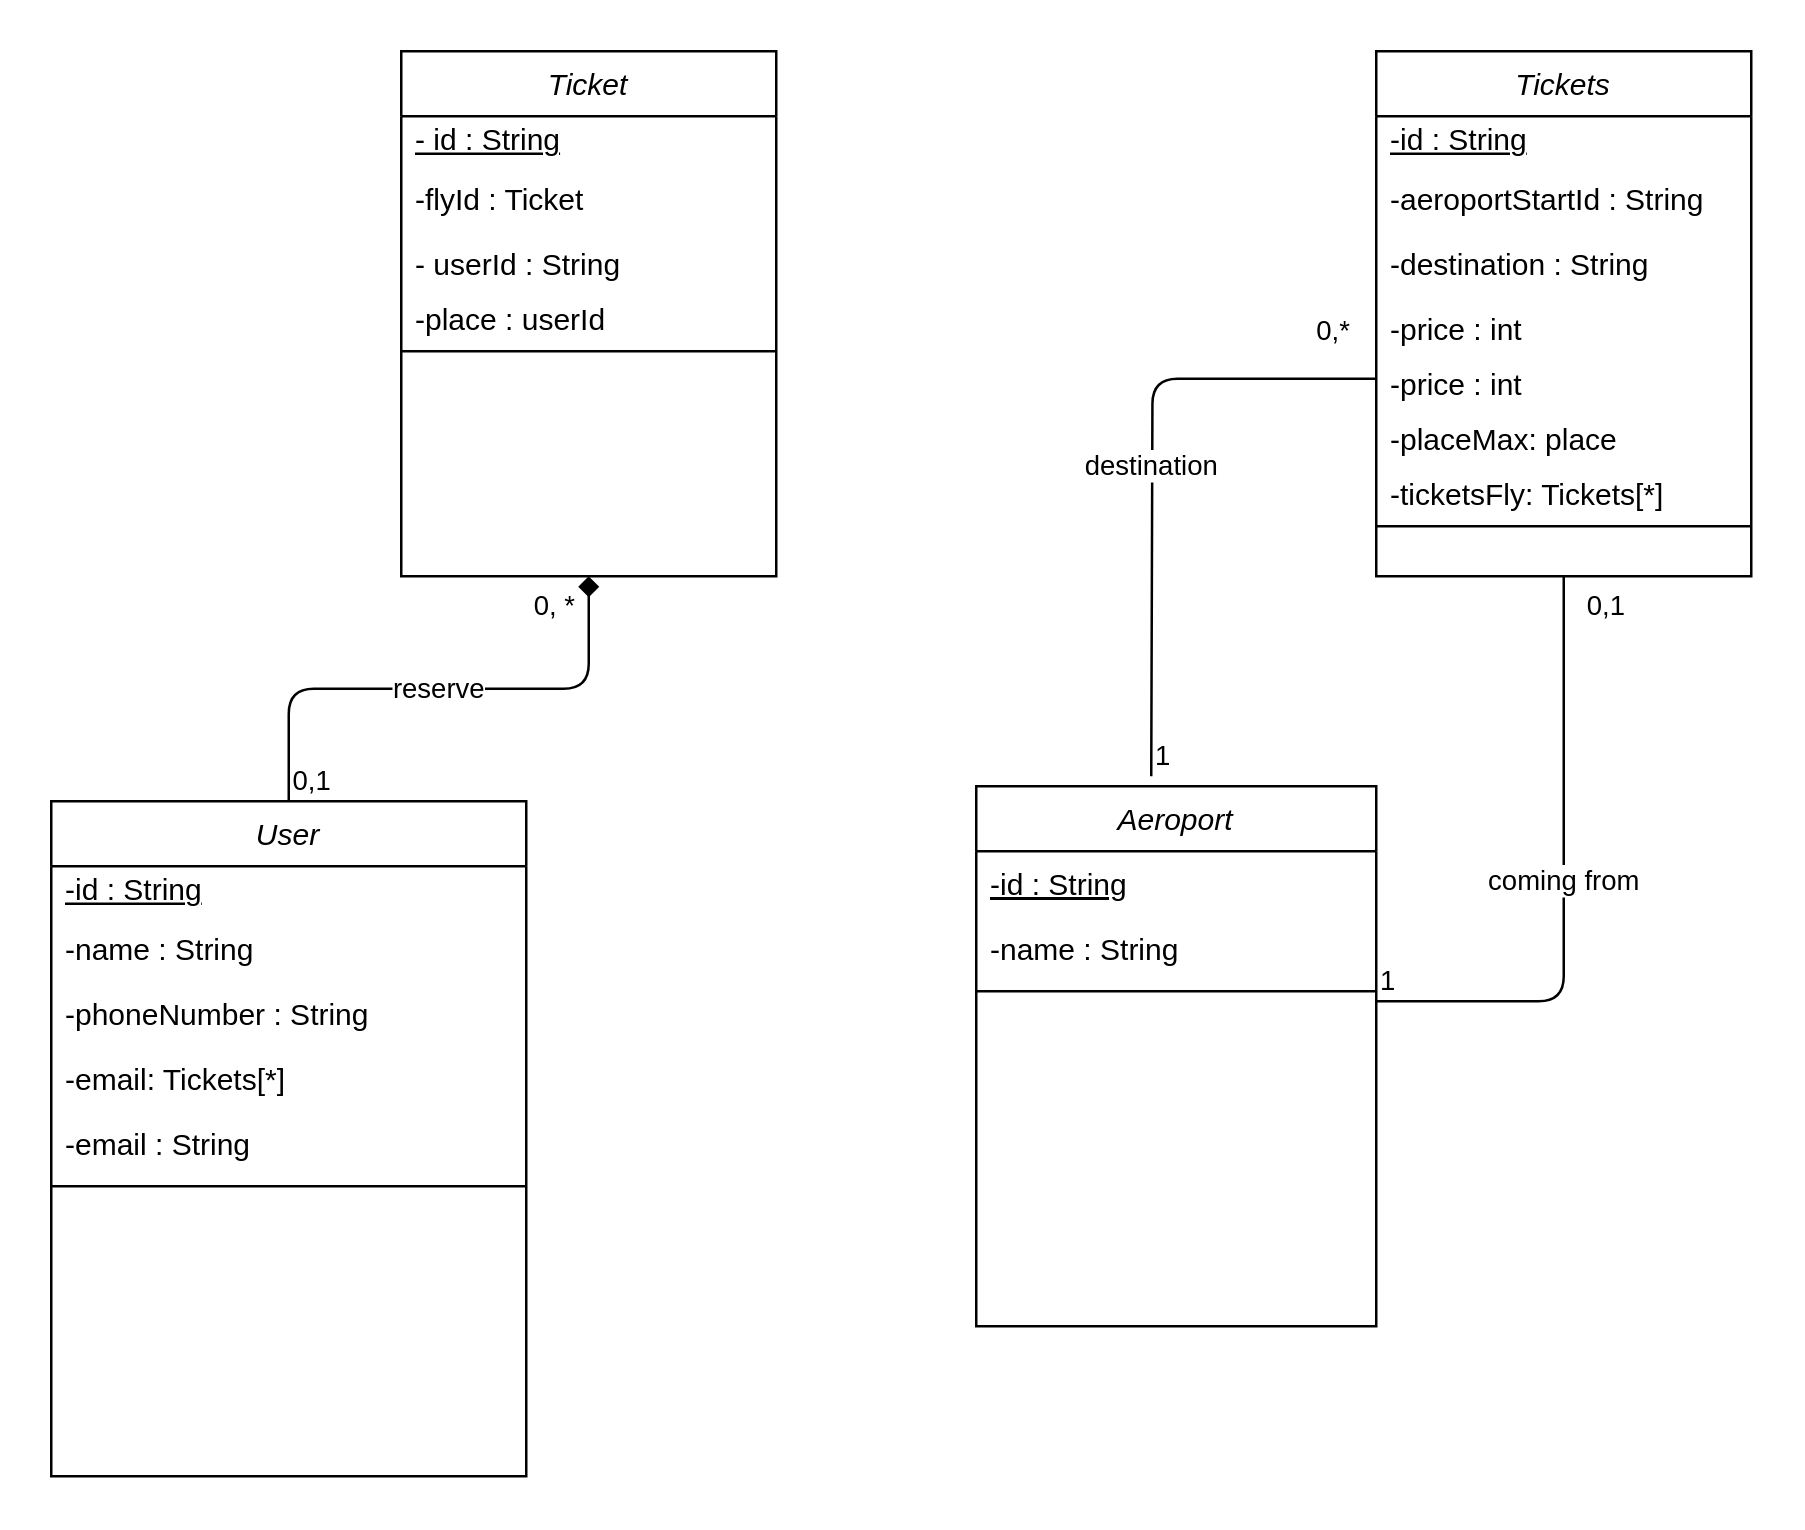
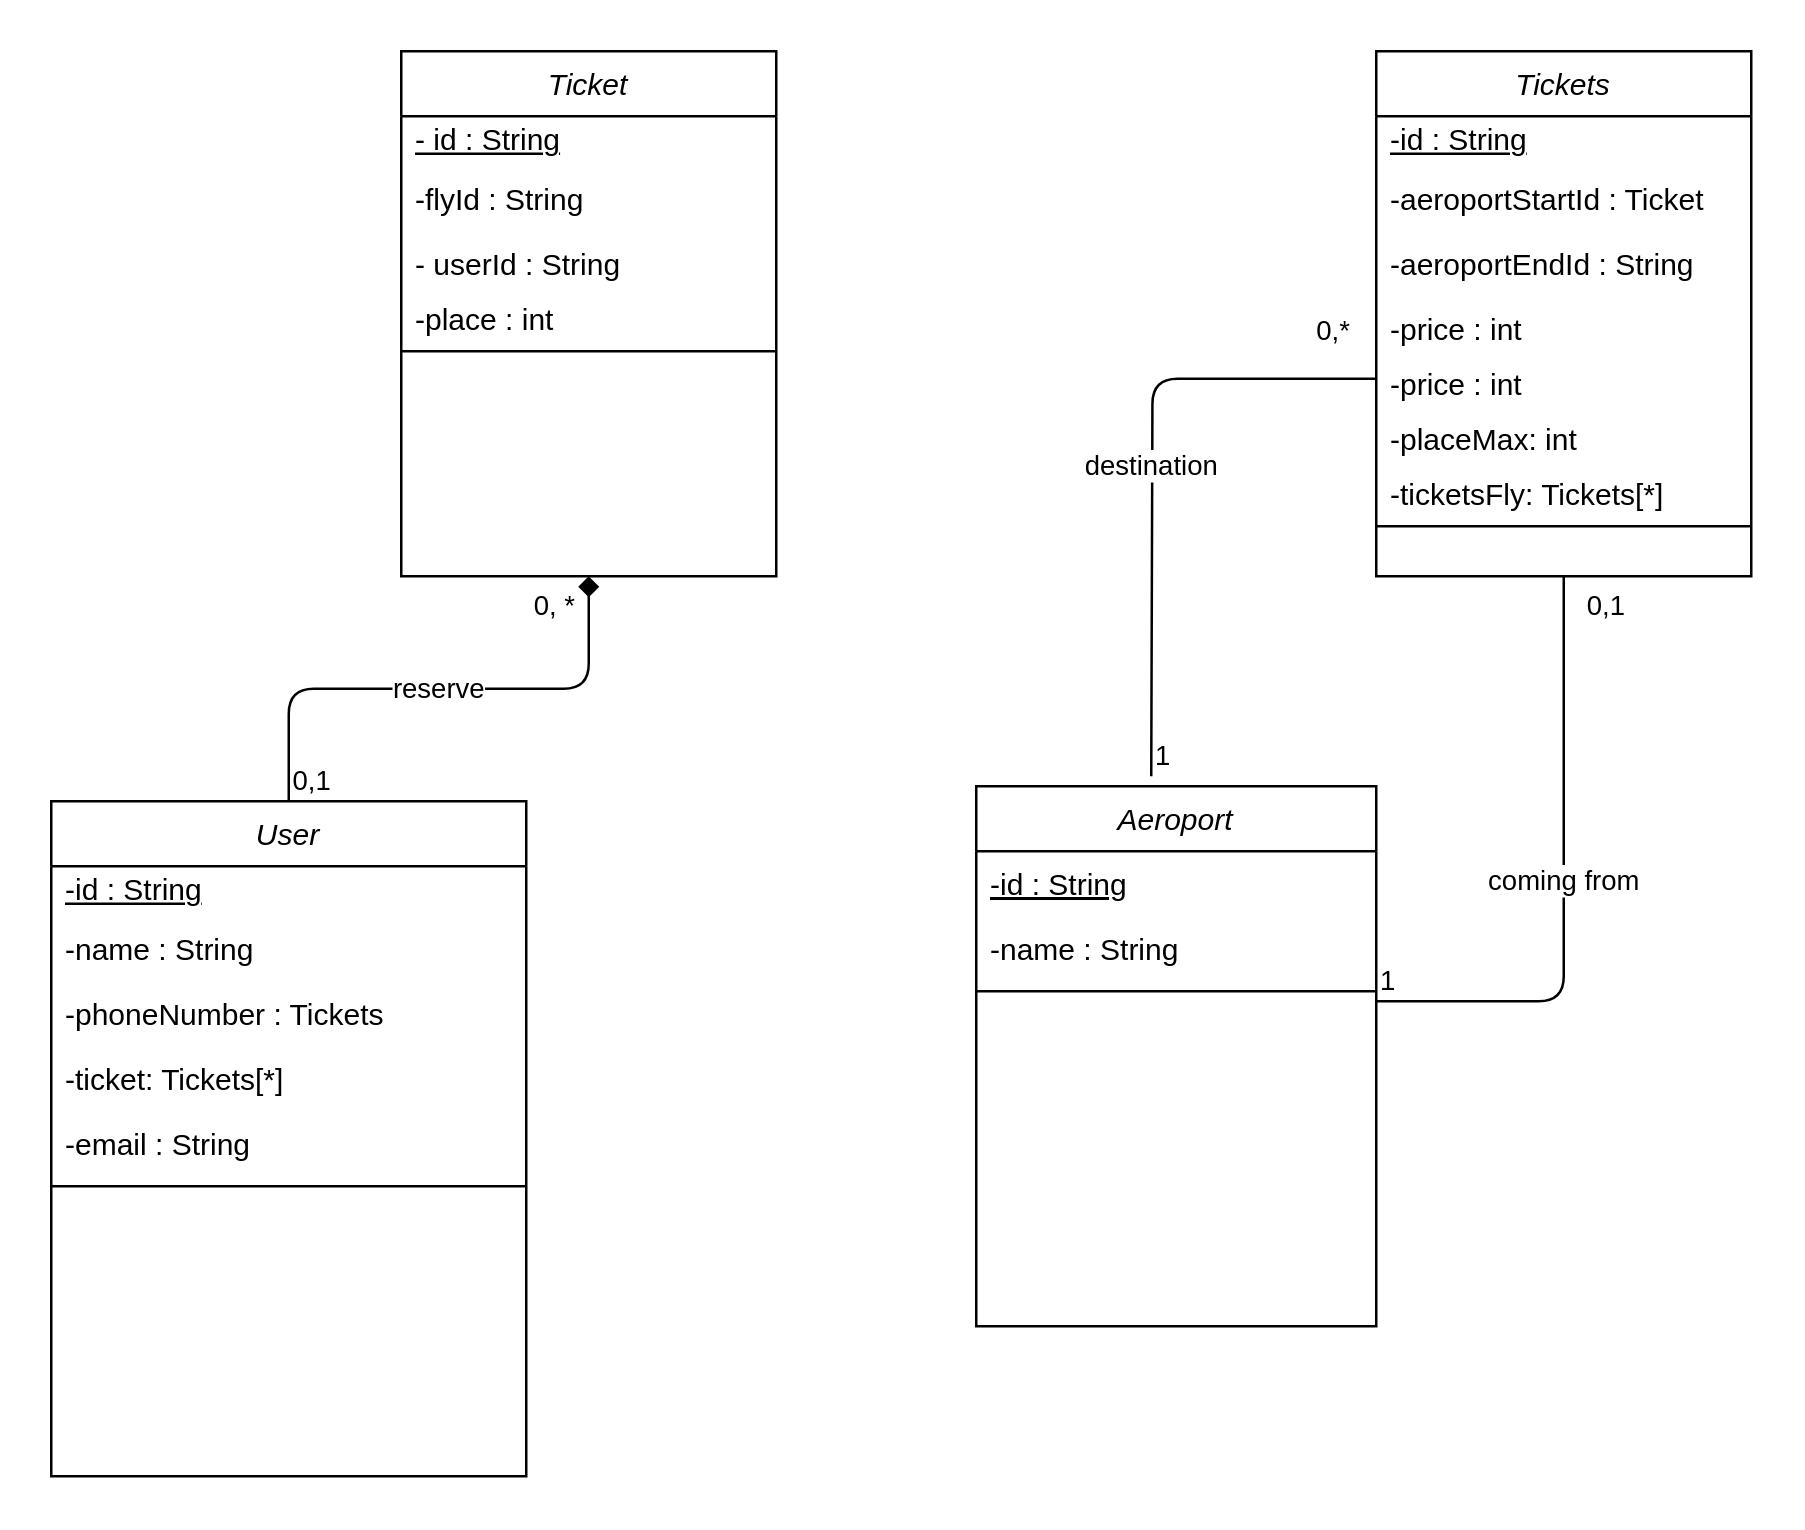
  <mxCell id="0" />
  <mxCell id="1" parent="0" />
  <mxCell id="2" value="User" style="swimlane;fontStyle=2;align=center;verticalAlign=top;childLayout=stackLayout;horizontal=1;startSize=26;horizontalStack=0;resizeParent=1;resizeLast=0;collapsible=1;marginBottom=0;rounded=0;shadow=0;strokeWidth=1;" parent="1" vertex="1"><mxGeometry x="20" y="320" width="190" height="270" as="geometry"><mxRectangle x="230" y="140" width="160" height="26" as="alternateBounds" /></mxGeometry></mxCell>
  <mxCell id="3" value="-id : String" style="rounded=0;whiteSpace=wrap;html=1;strokeColor=none;align=left;fillColor=none;spacingRight=4;spacingLeft=4;fontStyle=4" vertex="1" parent="2"><mxGeometry y="26" width="190" height="20" as="geometry" /></mxCell>
  <mxCell id="4" value="-name : String" style="text;align=left;verticalAlign=top;spacingLeft=4;spacingRight=4;overflow=hidden;rotatable=0;points=[[0,0.5],[1,0.5]];portConstraint=eastwest;" parent="2" vertex="1"><mxGeometry y="46" width="190" height="26" as="geometry" /></mxCell>
- <mxCell id="5" value="-phoneNumber : String" style="text;align=left;verticalAlign=top;spacingLeft=4;spacingRight=4;overflow=hidden;rotatable=0;points=[[0,0.5],[1,0.5]];portConstraint=eastwest;rounded=0;shadow=0;html=0;" parent="2" vertex="1"><mxGeometry y="72" width="190" height="26" as="geometry" /></mxCell>
- <mxCell id="6" value="-email: Tickets[*]" style="text;align=left;verticalAlign=top;spacingLeft=4;spacingRight=4;overflow=hidden;rotatable=0;points=[[0,0.5],[1,0.5]];portConstraint=eastwest;rounded=0;shadow=0;html=0;" vertex="1" parent="2"><mxGeometry y="98" width="190" height="26" as="geometry" /></mxCell>
+ <mxCell id="5" value="-phoneNumber : Tickets" style="text;align=left;verticalAlign=top;spacingLeft=4;spacingRight=4;overflow=hidden;rotatable=0;points=[[0,0.5],[1,0.5]];portConstraint=eastwest;rounded=0;shadow=0;html=0;" parent="2" vertex="1"><mxGeometry y="72" width="190" height="26" as="geometry" /></mxCell>
+ <mxCell id="6" value="-ticket: Tickets[*]" style="text;align=left;verticalAlign=top;spacingLeft=4;spacingRight=4;overflow=hidden;rotatable=0;points=[[0,0.5],[1,0.5]];portConstraint=eastwest;rounded=0;shadow=0;html=0;" vertex="1" parent="2"><mxGeometry y="98" width="190" height="26" as="geometry" /></mxCell>
  <mxCell id="7" value="-email : String" style="text;align=left;verticalAlign=top;spacingLeft=4;spacingRight=4;overflow=hidden;rotatable=0;points=[[0,0.5],[1,0.5]];portConstraint=eastwest;rounded=0;shadow=0;html=0;" parent="2" vertex="1"><mxGeometry y="124" width="190" height="26" as="geometry" /></mxCell>
  <mxCell id="8" value="" style="line;html=1;strokeWidth=1;align=left;verticalAlign=middle;spacingTop=-1;spacingLeft=3;spacingRight=3;rotatable=0;labelPosition=right;points=[];portConstraint=eastwest;" parent="2" vertex="1"><mxGeometry y="150" width="190" height="8" as="geometry" /></mxCell>
  <mxCell id="9" value="Ticket" style="swimlane;fontStyle=2;align=center;verticalAlign=top;childLayout=stackLayout;horizontal=1;startSize=26;horizontalStack=0;resizeParent=1;resizeLast=0;collapsible=1;marginBottom=0;rounded=0;shadow=0;strokeWidth=1;" parent="1" vertex="1"><mxGeometry x="160" y="20" width="150" height="210" as="geometry"><mxRectangle x="130" y="380" width="160" height="26" as="alternateBounds" /></mxGeometry></mxCell>
  <mxCell id="10" value="- id : String" style="rounded=0;whiteSpace=wrap;html=1;strokeColor=none;align=left;fillColor=none;spacingRight=4;spacingLeft=4;fontStyle=4" vertex="1" parent="9"><mxGeometry y="26" width="150" height="20" as="geometry" /></mxCell>
- <mxCell id="11" value="-flyId : Ticket" style="text;align=left;verticalAlign=top;spacingLeft=4;spacingRight=4;overflow=hidden;rotatable=0;points=[[0,0.5],[1,0.5]];portConstraint=eastwest;" parent="9" vertex="1"><mxGeometry y="46" width="150" height="26" as="geometry" /></mxCell>
+ <mxCell id="11" value="-flyId : String" style="text;align=left;verticalAlign=top;spacingLeft=4;spacingRight=4;overflow=hidden;rotatable=0;points=[[0,0.5],[1,0.5]];portConstraint=eastwest;" parent="9" vertex="1"><mxGeometry y="46" width="150" height="26" as="geometry" /></mxCell>
  <mxCell id="12" value="- userId : String" style="text;align=left;verticalAlign=top;spacingLeft=4;spacingRight=4;overflow=hidden;rotatable=0;points=[[0,0.5],[1,0.5]];portConstraint=eastwest;fontStyle=0" vertex="1" parent="9"><mxGeometry y="72" width="150" height="22" as="geometry" /></mxCell>
- <mxCell id="13" value="-place : userId" style="text;align=left;verticalAlign=top;spacingLeft=4;spacingRight=4;overflow=hidden;rotatable=0;points=[[0,0.5],[1,0.5]];portConstraint=eastwest;fontStyle=0" parent="9" vertex="1"><mxGeometry y="94" width="150" height="22" as="geometry" /></mxCell>
+ <mxCell id="13" value="-place : int" style="text;align=left;verticalAlign=top;spacingLeft=4;spacingRight=4;overflow=hidden;rotatable=0;points=[[0,0.5],[1,0.5]];portConstraint=eastwest;fontStyle=0" parent="9" vertex="1"><mxGeometry y="94" width="150" height="22" as="geometry" /></mxCell>
  <mxCell id="14" value="" style="line;html=1;strokeWidth=1;align=left;verticalAlign=middle;spacingTop=-1;spacingLeft=3;spacingRight=3;rotatable=0;labelPosition=right;points=[];portConstraint=eastwest;" vertex="1" parent="9"><mxGeometry y="116" width="150" height="8" as="geometry" /></mxCell>
  <mxCell id="15" value="Aeroport" style="swimlane;fontStyle=2;align=center;verticalAlign=top;childLayout=stackLayout;horizontal=1;startSize=26;horizontalStack=0;resizeParent=1;resizeLast=0;collapsible=1;marginBottom=0;rounded=0;shadow=0;strokeWidth=1;" parent="1" vertex="1"><mxGeometry x="390" y="314" width="160" height="216" as="geometry"><mxRectangle x="550" y="140" width="160" height="26" as="alternateBounds" /></mxGeometry></mxCell>
  <mxCell id="16" value="-id : String" style="text;align=left;verticalAlign=top;spacingLeft=4;spacingRight=4;overflow=hidden;rotatable=0;points=[[0,0.5],[1,0.5]];portConstraint=eastwest;fontStyle=4" parent="15" vertex="1"><mxGeometry y="26" width="160" height="26" as="geometry" /></mxCell>
  <mxCell id="17" value="-name : String" style="text;align=left;verticalAlign=top;spacingLeft=4;spacingRight=4;overflow=hidden;rotatable=0;points=[[0,0.5],[1,0.5]];portConstraint=eastwest;rounded=0;shadow=0;html=0;" parent="15" vertex="1"><mxGeometry y="52" width="160" height="26" as="geometry" /></mxCell>
  <mxCell id="18" value="" style="line;html=1;strokeWidth=1;align=left;verticalAlign=middle;spacingTop=-1;spacingLeft=3;spacingRight=3;rotatable=0;labelPosition=right;points=[];portConstraint=eastwest;" parent="15" vertex="1"><mxGeometry y="78" width="160" height="8" as="geometry" /></mxCell>
  <mxCell id="19" value="Tickets" style="swimlane;fontStyle=2;align=center;verticalAlign=top;childLayout=stackLayout;horizontal=1;startSize=26;horizontalStack=0;resizeParent=1;resizeLast=0;collapsible=1;marginBottom=0;rounded=0;shadow=0;strokeWidth=1;" vertex="1" parent="1"><mxGeometry x="550" y="20" width="150" height="210" as="geometry"><mxRectangle x="130" y="380" width="160" height="26" as="alternateBounds" /></mxGeometry></mxCell>
  <mxCell id="20" value="-id : String" style="rounded=0;whiteSpace=wrap;html=1;strokeColor=none;align=left;fillColor=none;spacingRight=4;spacingLeft=4;fontStyle=4" vertex="1" parent="19"><mxGeometry y="26" width="150" height="20" as="geometry" /></mxCell>
- <mxCell id="21" value="-aeroportStartId : String" style="text;align=left;verticalAlign=top;spacingLeft=4;spacingRight=4;overflow=hidden;rotatable=0;points=[[0,0.5],[1,0.5]];portConstraint=eastwest;" vertex="1" parent="19"><mxGeometry y="46" width="150" height="26" as="geometry" /></mxCell>
- <mxCell id="22" value="-destination : String&#10;" style="text;align=left;verticalAlign=top;spacingLeft=4;spacingRight=4;overflow=hidden;rotatable=0;points=[[0,0.5],[1,0.5]];portConstraint=eastwest;rounded=0;shadow=0;html=0;" vertex="1" parent="19"><mxGeometry y="72" width="150" height="26" as="geometry" /></mxCell>
+ <mxCell id="21" value="-aeroportStartId : Ticket" style="text;align=left;verticalAlign=top;spacingLeft=4;spacingRight=4;overflow=hidden;rotatable=0;points=[[0,0.5],[1,0.5]];portConstraint=eastwest;" vertex="1" parent="19"><mxGeometry y="46" width="150" height="26" as="geometry" /></mxCell>
+ <mxCell id="22" value="-aeroportEndId : String&#10;" style="text;align=left;verticalAlign=top;spacingLeft=4;spacingRight=4;overflow=hidden;rotatable=0;points=[[0,0.5],[1,0.5]];portConstraint=eastwest;rounded=0;shadow=0;html=0;" vertex="1" parent="19"><mxGeometry y="72" width="150" height="26" as="geometry" /></mxCell>
  <mxCell id="23" value="-price : int" style="text;align=left;verticalAlign=top;spacingLeft=4;spacingRight=4;overflow=hidden;rotatable=0;points=[[0,0.5],[1,0.5]];portConstraint=eastwest;fontStyle=0" vertex="1" parent="19"><mxGeometry y="98" width="150" height="22" as="geometry" /></mxCell>
  <mxCell id="24" value="-price : int" style="text;align=left;verticalAlign=top;spacingLeft=4;spacingRight=4;overflow=hidden;rotatable=0;points=[[0,0.5],[1,0.5]];portConstraint=eastwest;fontStyle=0" vertex="1" parent="19"><mxGeometry y="120" width="150" height="22" as="geometry" /></mxCell>
- <mxCell id="25" value="-placeMax: place" style="text;align=left;verticalAlign=top;spacingLeft=4;spacingRight=4;overflow=hidden;rotatable=0;points=[[0,0.5],[1,0.5]];portConstraint=eastwest;fontStyle=0" vertex="1" parent="19"><mxGeometry y="142" width="150" height="22" as="geometry" /></mxCell>
+ <mxCell id="25" value="-placeMax: int" style="text;align=left;verticalAlign=top;spacingLeft=4;spacingRight=4;overflow=hidden;rotatable=0;points=[[0,0.5],[1,0.5]];portConstraint=eastwest;fontStyle=0" vertex="1" parent="19"><mxGeometry y="142" width="150" height="22" as="geometry" /></mxCell>
  <mxCell id="26" value="-ticketsFly: Tickets[*]" style="text;align=left;verticalAlign=top;spacingLeft=4;spacingRight=4;overflow=hidden;rotatable=0;points=[[0,0.5],[1,0.5]];portConstraint=eastwest;fontStyle=0" vertex="1" parent="19"><mxGeometry y="164" width="150" height="22" as="geometry" /></mxCell>
  <mxCell id="27" value="" style="line;html=1;strokeWidth=1;align=left;verticalAlign=middle;spacingTop=-1;spacingLeft=3;spacingRight=3;rotatable=0;labelPosition=right;points=[];portConstraint=eastwest;" vertex="1" parent="19"><mxGeometry y="186" width="150" height="8" as="geometry" /></mxCell>
  <mxCell id="28" value="reserve" style="endArrow=diamond;html=1;edgeStyle=orthogonalEdgeStyle;exitX=0.5;exitY=0;exitDx=0;exitDy=0;entryX=0.5;entryY=1;entryDx=0;entryDy=0;" edge="1" parent="1" source="2" target="9"><mxGeometry relative="1" as="geometry"><mxPoint x="400" y="270" as="sourcePoint" /><mxPoint x="560" y="270" as="targetPoint" /></mxGeometry></mxCell>
  <mxCell id="29" value="0,1" style="edgeLabel;resizable=0;html=1;align=left;verticalAlign=bottom;" connectable="0" vertex="1" parent="28"><mxGeometry x="-1" relative="1" as="geometry" /></mxCell>
  <mxCell id="30" value="0, *" style="edgeLabel;resizable=0;html=1;align=right;verticalAlign=bottom;" connectable="0" vertex="1" parent="28"><mxGeometry x="1" relative="1" as="geometry"><mxPoint x="-5" y="20" as="offset" /></mxGeometry></mxCell>
  <mxCell id="31" value="destination" style="endArrow=none;html=1;edgeStyle=orthogonalEdgeStyle;entryX=0;entryY=0.5;entryDx=0;entryDy=0;" edge="1" parent="1" target="24"><mxGeometry relative="1" as="geometry"><mxPoint x="460" y="310" as="sourcePoint" /><mxPoint x="560" y="270" as="targetPoint" /></mxGeometry></mxCell>
  <mxCell id="32" value="1" style="edgeLabel;resizable=0;html=1;align=left;verticalAlign=bottom;" connectable="0" vertex="1" parent="31"><mxGeometry x="-1" relative="1" as="geometry" /></mxCell>
  <mxCell id="33" value="0,*" style="edgeLabel;resizable=0;html=1;align=right;verticalAlign=bottom;" connectable="0" vertex="1" parent="31"><mxGeometry x="1" relative="1" as="geometry"><mxPoint x="-10" y="-11" as="offset" /></mxGeometry></mxCell>
  <mxCell id="34" value="coming from" style="endArrow=none;html=1;edgeStyle=orthogonalEdgeStyle;exitX=1;exitY=1.308;exitDx=0;exitDy=0;exitPerimeter=0;entryX=0.5;entryY=1;entryDx=0;entryDy=0;" edge="1" parent="1" source="17" target="19"><mxGeometry relative="1" as="geometry"><mxPoint x="400" y="270" as="sourcePoint" /><mxPoint x="560" y="270" as="targetPoint" /><Array as="points"><mxPoint x="625" y="400" /></Array></mxGeometry></mxCell>
  <mxCell id="35" value="1" style="edgeLabel;resizable=0;html=1;align=left;verticalAlign=bottom;" connectable="0" vertex="1" parent="34"><mxGeometry x="-1" relative="1" as="geometry" /></mxCell>
  <mxCell id="36" value="0,1" style="edgeLabel;resizable=0;html=1;align=right;verticalAlign=bottom;" connectable="0" vertex="1" parent="34"><mxGeometry x="1" relative="1" as="geometry"><mxPoint x="25" y="20" as="offset" /></mxGeometry></mxCell>
